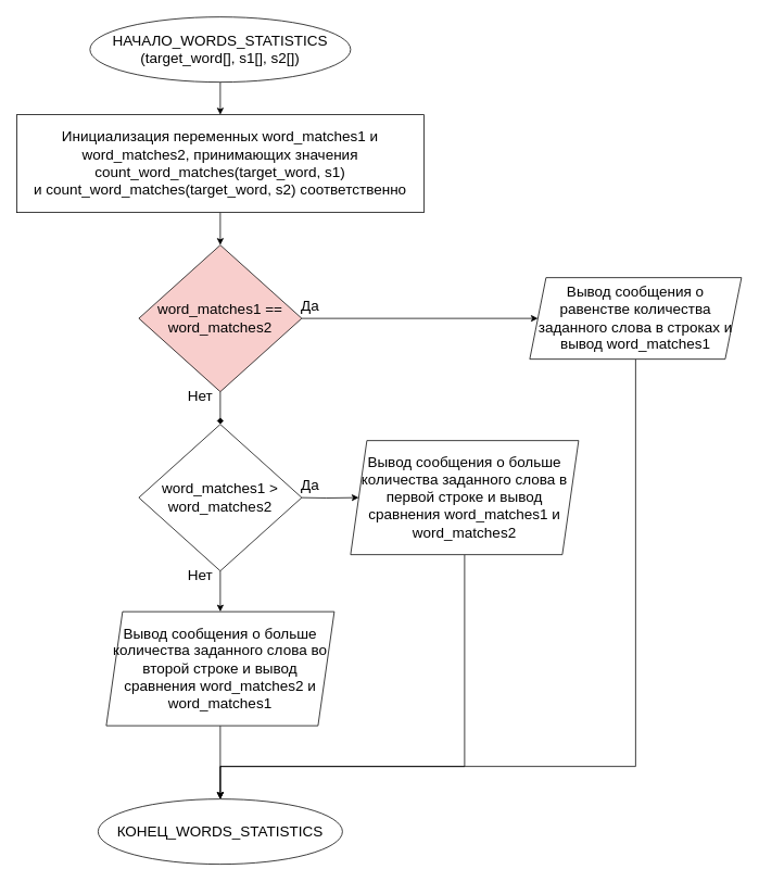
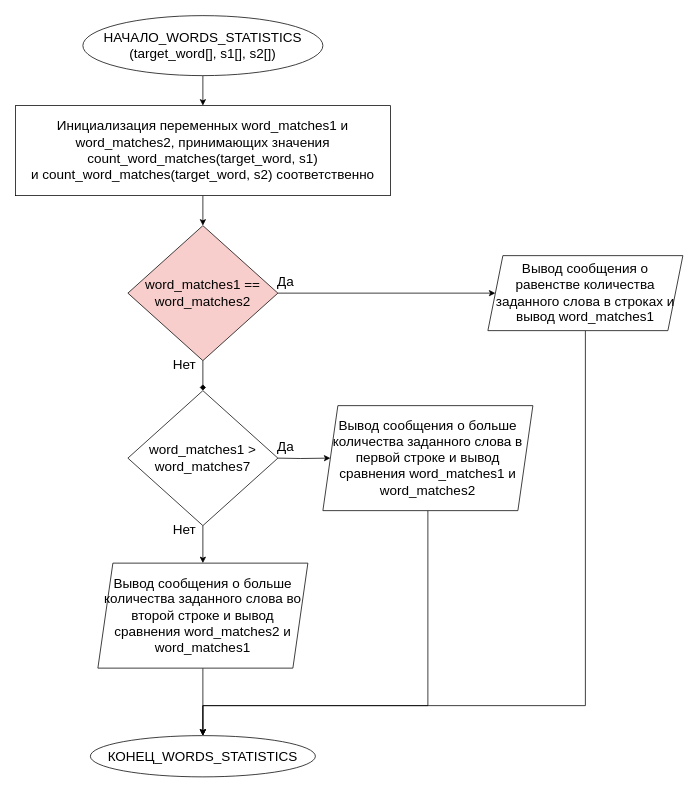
  <mxCell id="0" />
  <mxCell id="1" parent="0" />
  <mxCell id="2" value="" style="edgeStyle=orthogonalEdgeStyle;rounded=0;orthogonalLoop=1;jettySize=auto;html=1;fontSize=18;" edge="1" parent="1" source="3" target="5"><mxGeometry relative="1" as="geometry" /></mxCell>
  <mxCell id="3" value="НАЧАЛО_WORDS_STATISTICS&lt;br&gt;(target_word[], s1[], s2[])" style="ellipse;whiteSpace=wrap;html=1;fontSize=18;" vertex="1" parent="1"><mxGeometry x="110" y="20" width="320" height="80" as="geometry" /></mxCell>
  <mxCell id="4" value="" style="edgeStyle=orthogonalEdgeStyle;rounded=0;orthogonalLoop=1;jettySize=auto;html=1;fontSize=18;" edge="1" parent="1" source="5" target="8"><mxGeometry relative="1" as="geometry" /></mxCell>
  <mxCell id="5" value="Инициализация переменных word_matches1 и word_matches2, принимающих значения count_word_matches(target_word, s1) и&amp;nbsp;count_word_matches(target_word, s2) соответственно" style="whiteSpace=wrap;html=1;fontSize=18;" vertex="1" parent="1"><mxGeometry x="20" y="140" width="500" height="120" as="geometry" /></mxCell>
  <mxCell id="6" style="edgeStyle=orthogonalEdgeStyle;rounded=0;orthogonalLoop=1;jettySize=auto;html=1;entryX=0;entryY=0.5;entryDx=0;entryDy=0;fontSize=18;" edge="1" parent="1" source="8" target="10"><mxGeometry relative="1" as="geometry" /></mxCell>
  <mxCell id="7" value="" style="edgeStyle=orthogonalEdgeStyle;rounded=0;orthogonalLoop=1;jettySize=auto;html=1;fontSize=18;endArrow=diamond;" edge="1" parent="1" source="8" target="13"><mxGeometry relative="1" as="geometry" /></mxCell>
  <mxCell id="8" value="word_matches1 == word_matches2" style="rhombus;whiteSpace=wrap;html=1;fontSize=18;fillColor=#f8cecc;" vertex="1" parent="1"><mxGeometry x="170" y="300" width="200" height="180" as="geometry" /></mxCell>
  <mxCell id="9" style="edgeStyle=orthogonalEdgeStyle;rounded=0;orthogonalLoop=1;jettySize=auto;html=1;entryX=0.5;entryY=0;entryDx=0;entryDy=0;fontSize=18;" edge="1" parent="1" source="10" target="22"><mxGeometry relative="1" as="geometry"><Array as="points"><mxPoint x="780" y="940" /><mxPoint x="270" y="940" /></Array></mxGeometry></mxCell>
  <mxCell id="10" value="Вывод сообщения о равенстве количества заданного слова в строках и вывод word_matches1" style="shape=parallelogram;perimeter=parallelogramPerimeter;whiteSpace=wrap;html=1;fixedSize=1;fontSize=18;" vertex="1" parent="1"><mxGeometry x="650" y="340" width="260" height="100" as="geometry" /></mxCell>
  <mxCell id="11" value="Да" style="text;html=1;align=center;verticalAlign=middle;resizable=0;points=[];autosize=1;strokeColor=none;fillColor=none;fontSize=18;" vertex="1" parent="1"><mxGeometry x="360" y="360" width="40" height="30" as="geometry" /></mxCell>
  <mxCell id="12" value="" style="edgeStyle=orthogonalEdgeStyle;rounded=0;orthogonalLoop=1;jettySize=auto;html=1;fontSize=18;entryX=0.5;entryY=0;entryDx=0;entryDy=0;" edge="1" parent="1" source="13" target="21"><mxGeometry relative="1" as="geometry"><mxPoint x="270" y="760" as="targetPoint" /></mxGeometry></mxCell>
- <mxCell id="13" value="word_matches1 &amp;gt; word_matches2" style="rhombus;whiteSpace=wrap;html=1;fontSize=18;" vertex="1" parent="1"><mxGeometry x="170" y="520" width="200" height="180" as="geometry" /></mxCell>
+ <mxCell id="13" value="word_matches1 &amp;gt; word_matches7" style="rhombus;whiteSpace=wrap;html=1;fontSize=18;" vertex="1" parent="1"><mxGeometry x="170" y="520" width="200" height="180" as="geometry" /></mxCell>
  <mxCell id="14" value="Нет" style="text;html=1;align=center;verticalAlign=middle;resizable=0;points=[];autosize=1;strokeColor=none;fillColor=none;fontSize=18;" vertex="1" parent="1"><mxGeometry x="220" y="470" width="50" height="30" as="geometry" /></mxCell>
  <mxCell id="15" style="edgeStyle=orthogonalEdgeStyle;rounded=0;orthogonalLoop=1;jettySize=auto;html=1;entryX=0;entryY=0.5;entryDx=0;entryDy=0;fontSize=18;" edge="1" parent="1" target="17"><mxGeometry relative="1" as="geometry"><mxPoint x="370" y="610" as="sourcePoint" /></mxGeometry></mxCell>
  <mxCell id="16" style="edgeStyle=orthogonalEdgeStyle;rounded=0;orthogonalLoop=1;jettySize=auto;html=1;entryX=0.5;entryY=0;entryDx=0;entryDy=0;fontSize=18;" edge="1" parent="1" source="17" target="22"><mxGeometry relative="1" as="geometry"><Array as="points"><mxPoint x="570" y="940" /><mxPoint x="270" y="940" /></Array></mxGeometry></mxCell>
  <mxCell id="17" value="Вывод сообщения о больше количества заданного слова в первой строке и вывод сравнения word_matches1 и word_matches2" style="shape=parallelogram;perimeter=parallelogramPerimeter;whiteSpace=wrap;html=1;fixedSize=1;fontSize=18;" vertex="1" parent="1"><mxGeometry x="430" y="540" width="280" height="140" as="geometry" /></mxCell>
  <mxCell id="18" value="Да" style="text;html=1;align=center;verticalAlign=middle;resizable=0;points=[];autosize=1;strokeColor=none;fillColor=none;fontSize=18;" vertex="1" parent="1"><mxGeometry x="360" y="580" width="40" height="30" as="geometry" /></mxCell>
  <mxCell id="19" value="Нет" style="text;html=1;align=center;verticalAlign=middle;resizable=0;points=[];autosize=1;strokeColor=none;fillColor=none;fontSize=18;" vertex="1" parent="1"><mxGeometry x="220" y="690" width="50" height="30" as="geometry" /></mxCell>
  <mxCell id="20" value="" style="edgeStyle=orthogonalEdgeStyle;rounded=0;orthogonalLoop=1;jettySize=auto;html=1;fontSize=18;" edge="1" parent="1" source="21" target="22"><mxGeometry relative="1" as="geometry" /></mxCell>
  <mxCell id="21" value="Вывод сообщения о больше количества заданного слова во второй строке и вывод сравнения word_matches2 и word_matches1" style="shape=parallelogram;perimeter=parallelogramPerimeter;whiteSpace=wrap;html=1;fixedSize=1;fontSize=18;" vertex="1" parent="1"><mxGeometry x="130" y="750" width="280" height="140" as="geometry" /></mxCell>
- <mxCell id="22" value="КОНЕЦ_WORDS_STATISTICS" style="ellipse;whiteSpace=wrap;html=1;fontSize=18;" vertex="1" parent="1"><mxGeometry x="120" y="980" width="300" height="80" as="geometry" /></mxCell>
+ <mxCell id="22" value="КОНЕЦ_WORDS_STATISTICS" style="ellipse;whiteSpace=wrap;html=1;fontSize=18;" vertex="1" parent="1"><mxGeometry x="120" y="980" width="300" height="55" as="geometry" /></mxCell>
